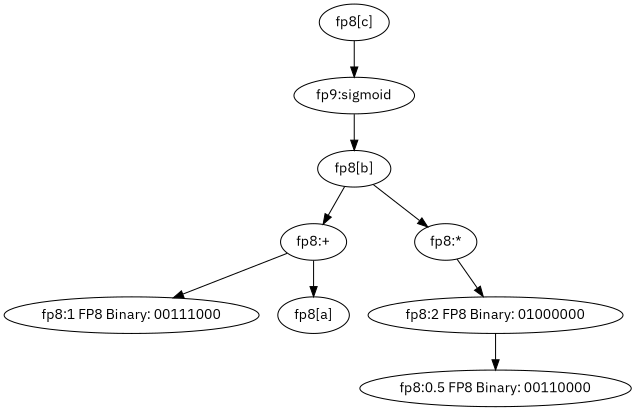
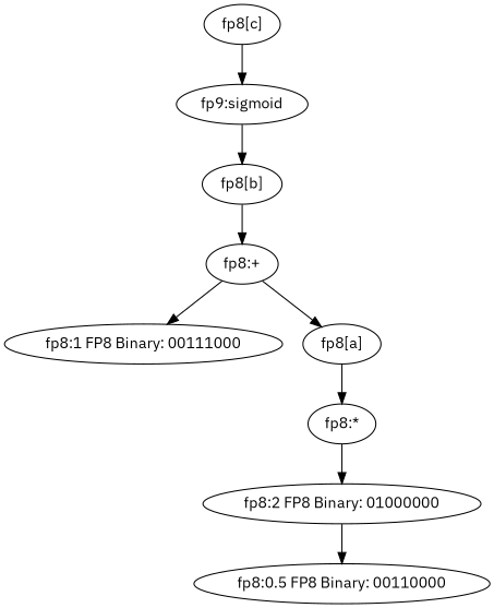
  digraph {
    fontname="IBM Plex Sans"
    node [fontname="IBM Plex Sans"]
    edge [fontname="IBM Plex Sans"]
    n1 [label="fp8[c]"]
    n2 [label="fp9:sigmoid"]
    n3 [label="fp8[b]"]
    n4 [label="fp8:+"]
    n5 [label="fp8:1 FP8 Binary: 00111000\n"]
    n6 [label="fp8[a]"]
    n7 [label="fp8:*"]
    n8 [label="fp8:2 FP8 Binary: 01000000\n"]
    n9 [label="fp8:0.5 FP8 Binary: 00110000\n"]
    n1 -> n2
    n2 -> n3
    n3 -> n4
    n4 -> n5
    n4 -> n6
-   n3 -> n7
+   n6 -> n7
    n7 -> n8
    n8 -> n9
  }
